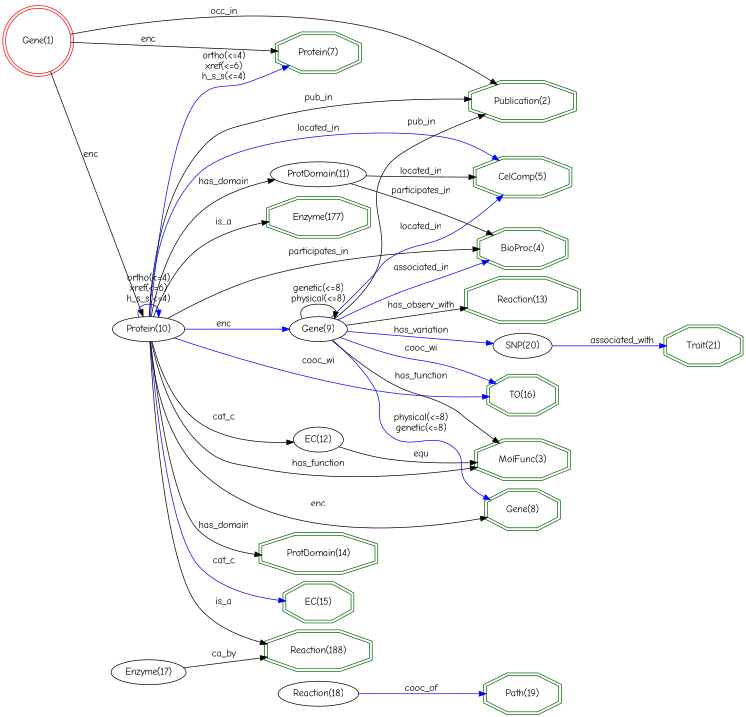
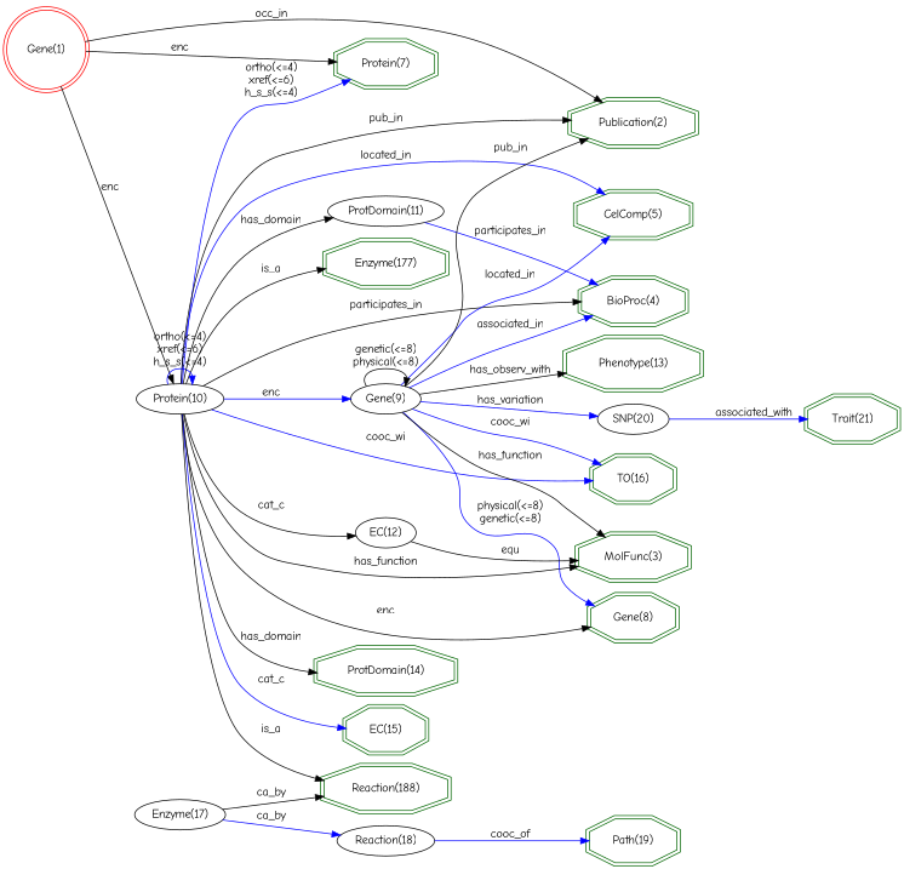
  digraph {
    fontname="Comic Neue"
    rankdir=LR
    node [color=darkgreen fontname="Comic Neue" shape=doubleoctagon]
    edge [color=black fontname="Comic Neue"]
    "Enzyme(177)" [height=0.61111 width=1.8621]
    "CelComp(5)" [height=0.61111 width=1.7443]
    "Gene(1)" [color=red height=1.1966 shape=doublecircle width=1.1966]
    "Protein(7)" [height=0.61111 width=1.4931]
    "Publication(2)" [height=0.61111 width=1.9362]
    "Protein(10)" [height=0.5 width=1.3996 color="" shape=""]
    "TO(16)" [height=0.61111 width=1.2077]
    "BioProc(4)" [height=0.61111 width=1.5966]
    "Gene(8)" [height=0.61111 width=1.286]
    "MolFunc(3)" [height=0.61111 width=1.7]
    "ProtDomain(14)" [height=0.61111 width=2.1578]
    "EC(15)" [height=0.61111 width=1.1977]
    "ProtDomain(11)" [height=0.5 width=1.8819 color="" shape=""]
    "Gene(9)" [height=0.5 width=1.0855 color="" shape=""]
    "EC(12)" [height=0.5 width=1.0039 color="" shape=""]
    "Reaction(188)" [height=0.61111 width=1.9359]
    "Enzyme(17)" [height=0.5 width=1.4949 color="" shape=""]
    "Reaction(18)" [height=0.5 width=1.5631 color="" shape=""]
-   "Phenotype(13)" [height=0.61111 width=1.9805 label="Reaction(13)"]
+   "Phenotype(13)" [height=0.61111 width=1.9805]
    "SNP(20)" [height=0.5 width=1.1406 color="" shape=""]
    "Path(19)" [height=0.61111 width=1.3307]
    "Trait(21)" [height=0.61111 width=1.3655]
    "Gene(1)" -> "Protein(7)" [label=enc]
    "Gene(1)" -> "Publication(2)" [label=occ_in]
    "Gene(1)" -> "Protein(10)" [label=enc]
    "Protein(10)" -> "Enzyme(177)" [label=is_a]
    "Protein(10)" -> "CelComp(5)" [color=blue label=located_in]
    "Protein(10)" -> "Protein(7)" [color=blue label="ortho(<=4)\nxref(<=6)\nh_s_s(<=4)"]
    "Protein(10)" -> "Publication(2)" [label=pub_in]
    "Protein(10)" -> "Protein(10)" [color=blue label="ortho(<=4)\nxref(<=6)\nh_s_s(<=4)"]
    "Protein(10)" -> "TO(16)" [color=blue label=cooc_wi]
    "Protein(10)" -> "BioProc(4)" [label=participates_in]
    "Protein(10)" -> "Gene(8)" [label=enc]
    "Protein(10)" -> "MolFunc(3)" [label=has_function]
    "Protein(10)" -> "ProtDomain(14)" [label=has_domain]
    "Protein(10)" -> "EC(15)" [color=blue label=cat_c]
    "Protein(10)" -> "ProtDomain(11)" [label=has_domain]
    "Protein(10)" -> "Gene(9)" [color=blue label=enc]
    "Protein(10)" -> "EC(12)" [label=cat_c]
    "Protein(10)" -> "Reaction(188)" [label=is_a]
-   "ProtDomain(11)" -> "CelComp(5)" [label=located_in]
-   "ProtDomain(11)" -> "BioProc(4)" [label=participates_in]
+   "ProtDomain(11)" -> "BioProc(4)" [color=blue label=participates_in]
    "Gene(9)" -> "CelComp(5)" [color=blue label=located_in]
    "Gene(9)" -> "Publication(2)" [label=pub_in]
    "Gene(9)" -> "TO(16)" [color=blue label=cooc_wi]
    "Gene(9)" -> "BioProc(4)" [color=blue label=associated_in]
    "Gene(9)" -> "Gene(8)" [color=blue label="physical(<=8)\ngenetic(<=8)"]
    "Gene(9)" -> "MolFunc(3)" [label=has_function]
    "Gene(9)" -> "Gene(9)" [label="genetic(<=8)\nphysical(<=8)"]
    "Gene(9)" -> "Phenotype(13)" [label=has_observ_with]
    "Gene(9)" -> "SNP(20)" [color=blue label=has_variation]
    "EC(12)" -> "MolFunc(3)" [label=equ]
    "Enzyme(17)" -> "Reaction(188)" [label=ca_by]
+   "Enzyme(17)" -> "Reaction(18)" [color=blue label=ca_by]
    "Reaction(18)" -> "Path(19)" [color=blue label=cooc_of]
    "SNP(20)" -> "Trait(21)" [color=blue label=associated_with]
  }
